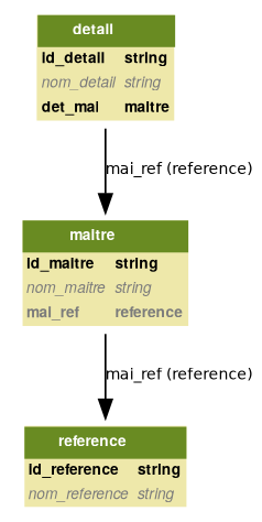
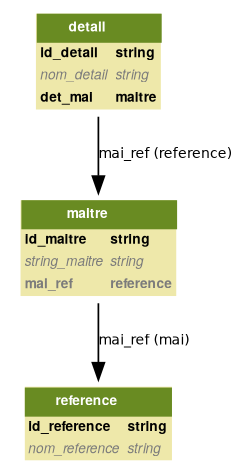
  digraph {
    fontname=Helvetica
    fontsize=8
    node [fontname=Helvetica fontsize=8 shape=plaintext]
    edge [fontname=Helvetica fontsize=8]
-   n1 [label=<     <TABLE BGCOLOR="palegoldenrod" BORDER="0" CELLBORDER="0" CELLSPACING="0">      <TR><TD COLSPAN="2" CELLPADDING="4" ALIGN="CENTER" BGCOLOR="olivedrab4"      ><FONT FACE="Helvetica Bold" COLOR="white"      >maitre      </FONT></TD></TR>                       <TR><TD ALIGN="LEFT" BORDER="0"         ><FONT FACE="Helvetica Bold">id_maitre</FONT         ></TD>         <TD ALIGN="LEFT"         ><FONT FACE="Helvetica Bold">string</FONT         ></TD></TR>                  <TR><TD ALIGN="LEFT" BORDER="0"         ><FONT COLOR="#7B7B7B" FACE="Helvetica Italic">nom_maitre</FONT         ></TD>         <TD ALIGN="LEFT"         ><FONT COLOR="#7B7B7B" FACE="Helvetica Italic">string</FONT         ></TD></TR>                  <TR><TD ALIGN="LEFT" BORDER="0"         ><FONT COLOR="#7B7B7B" FACE="Helvetica Bold">mai_ref</FONT         ></TD>         <TD ALIGN="LEFT"         ><FONT COLOR="#7B7B7B" FACE="Helvetica Bold">reference</FONT         ></TD></TR>                   </TABLE>     >]
+   n1 [label=<     <TABLE BGCOLOR="palegoldenrod" BORDER="0" CELLBORDER="0" CELLSPACING="0">      <TR><TD COLSPAN="2" CELLPADDING="4" ALIGN="CENTER" BGCOLOR="olivedrab4"      ><FONT FACE="Helvetica Bold" COLOR="white"      >maitre      </FONT></TD></TR>                       <TR><TD ALIGN="LEFT" BORDER="0"         ><FONT FACE="Helvetica Bold">id_maitre</FONT         ></TD>         <TD ALIGN="LEFT"         ><FONT FACE="Helvetica Bold">string</FONT         ></TD></TR>                  <TR><TD ALIGN="LEFT" BORDER="0"         ><FONT COLOR="#7B7B7B" FACE="Helvetica Italic">string_maitre</FONT         ></TD>         <TD ALIGN="LEFT"         ><FONT COLOR="#7B7B7B" FACE="Helvetica Italic">string</FONT         ></TD></TR>                  <TR><TD ALIGN="LEFT" BORDER="0"         ><FONT COLOR="#7B7B7B" FACE="Helvetica Bold">mai_ref</FONT         ></TD>         <TD ALIGN="LEFT"         ><FONT COLOR="#7B7B7B" FACE="Helvetica Bold">reference</FONT         ></TD></TR>                   </TABLE>     >]
    n2 [label=<     <TABLE BGCOLOR="palegoldenrod" BORDER="0" CELLBORDER="0" CELLSPACING="0">      <TR><TD COLSPAN="2" CELLPADDING="4" ALIGN="CENTER" BGCOLOR="olivedrab4"      ><FONT FACE="Helvetica Bold" COLOR="white"      >reference      </FONT></TD></TR>                       <TR><TD ALIGN="LEFT" BORDER="0"         ><FONT FACE="Helvetica Bold">id_reference</FONT         ></TD>         <TD ALIGN="LEFT"         ><FONT FACE="Helvetica Bold">string</FONT         ></TD></TR>                  <TR><TD ALIGN="LEFT" BORDER="0"         ><FONT COLOR="#7B7B7B" FACE="Helvetica Italic">nom_reference</FONT         ></TD>         <TD ALIGN="LEFT"         ><FONT COLOR="#7B7B7B" FACE="Helvetica Italic">string</FONT         ></TD></TR>                   </TABLE>     >]
    n3 [label=<     <TABLE BGCOLOR="palegoldenrod" BORDER="0" CELLBORDER="0" CELLSPACING="0">      <TR><TD COLSPAN="2" CELLPADDING="4" ALIGN="CENTER" BGCOLOR="olivedrab4"      ><FONT FACE="Helvetica Bold" COLOR="white"      >detail      </FONT></TD></TR>                       <TR><TD ALIGN="LEFT" BORDER="0"         ><FONT FACE="Helvetica Bold">id_detail</FONT         ></TD>         <TD ALIGN="LEFT"         ><FONT FACE="Helvetica Bold">string</FONT         ></TD></TR>                  <TR><TD ALIGN="LEFT" BORDER="0"         ><FONT COLOR="#7B7B7B" FACE="Helvetica Italic">nom_detail</FONT         ></TD>         <TD ALIGN="LEFT"         ><FONT COLOR="#7B7B7B" FACE="Helvetica Italic">string</FONT         ></TD></TR>                  <TR><TD ALIGN="LEFT" BORDER="0"         ><FONT FACE="Helvetica Bold">det_mai</FONT         ></TD>         <TD ALIGN="LEFT"         ><FONT FACE="Helvetica Bold">maitre</FONT         ></TD></TR>                   </TABLE>     >]
-   n1 -> n2 [label="mai_ref (reference)"]
+   n1 -> n2 [label="mai_ref (mai)"]
    n3 -> n1 [label="mai_ref (reference)"]
  }
